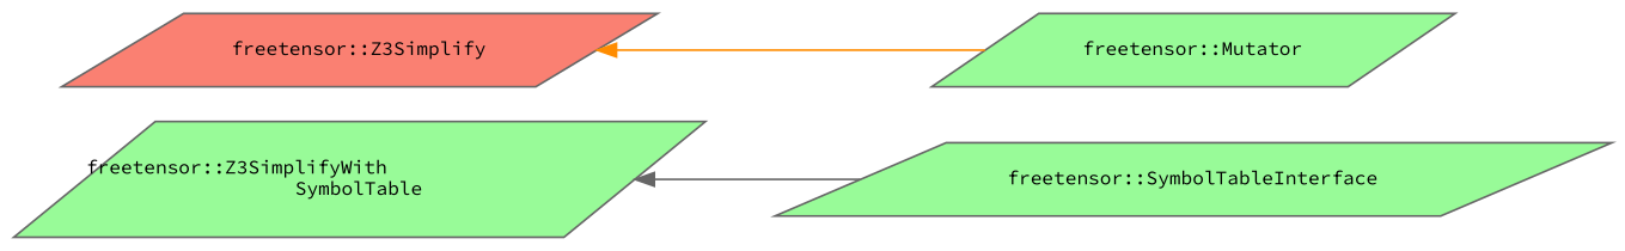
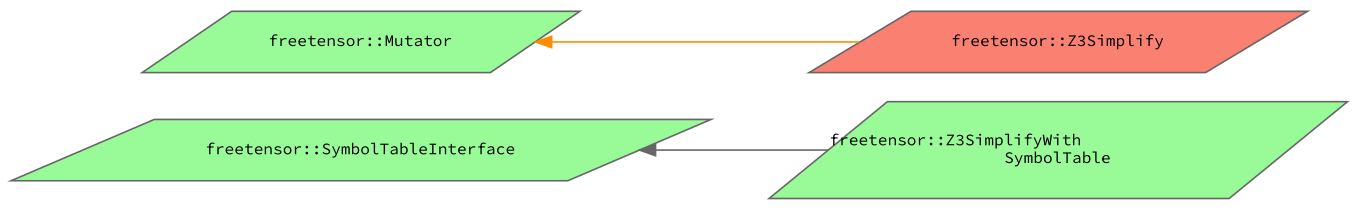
  digraph {
    fontname="Source Code Pro"
    rankdir=LR
    node [color=gray40 fillcolor=palegreen fontname="Source Code Pro" fontsize=10 shape=parallelogram style=filled]
    edge [dir=back fontname="Source Code Pro" fontsize=10 labelfontname=Helvetica labelfontsize=10 style=solid]
    n1 [fontcolor=black height=0.2 label="freetensor::Z3SimplifyWith\lSymbolTable" width=0.4]
    n2 [fillcolor=salmon height=0.2 label="freetensor::Z3Simplify" width=0.4]
    n3 [height=0.2 label="freetensor::Mutator" width=0.4]
    n4 [height=0.2 label="freetensor::SymbolTableInterface" width=0.4]
-   n2 -> n3 [color=darkorange]
-   n1 -> n4 [color=gray40]
+   n3 -> n2 [color=darkorange]
+   n4 -> n1 [color=gray40]
  }
